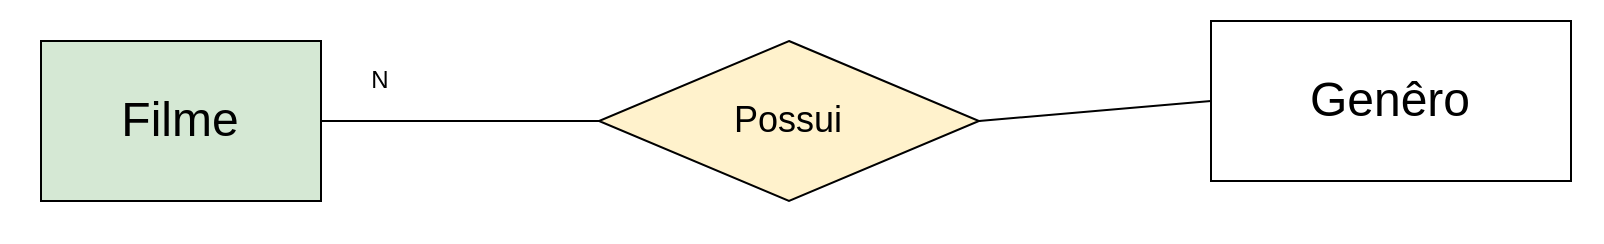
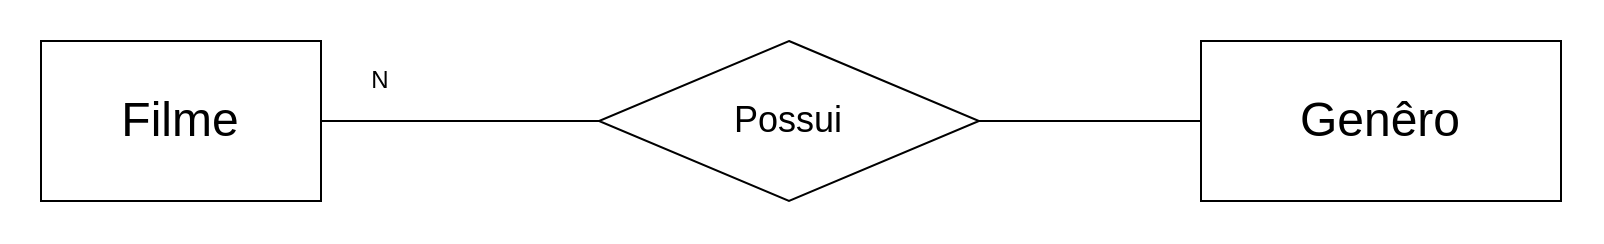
  <mxCell id="0" />
  <mxCell id="1" parent="0" />
- <mxCell id="2" value="&lt;div&gt;&lt;font style=&quot;font-size: 24px&quot;&gt;Filme&lt;/font&gt;&lt;/div&gt;" style="rounded=0;whiteSpace=wrap;html=1;fillColor=#d5e8d4;" vertex="1" parent="1"><mxGeometry x="20" y="20" width="140" height="80" as="geometry" /></mxCell>
- <mxCell id="3" value="&lt;font style=&quot;font-size: 24px&quot;&gt;Genêro&lt;/font&gt;" style="rounded=0;whiteSpace=wrap;html=1;" vertex="1" parent="1"><mxGeometry x="605" y="10" width="180" height="80" as="geometry" /></mxCell>
- <mxCell id="4" value="&lt;div&gt;&lt;font style=&quot;font-size: 18px&quot;&gt;Possui&lt;/font&gt;&lt;/div&gt;" style="rhombus;whiteSpace=wrap;html=1;fillColor=#fff2cc;" vertex="1" parent="1"><mxGeometry x="299" y="20" width="190" height="80" as="geometry" /></mxCell>
+ <mxCell id="2" value="&lt;div&gt;&lt;font style=&quot;font-size: 24px&quot;&gt;Filme&lt;/font&gt;&lt;/div&gt;" style="rounded=0;whiteSpace=wrap;html=1;" vertex="1" parent="1"><mxGeometry x="20" y="20" width="140" height="80" as="geometry" /></mxCell>
+ <mxCell id="3" value="&lt;font style=&quot;font-size: 24px&quot;&gt;Genêro&lt;/font&gt;" style="rounded=0;whiteSpace=wrap;html=1;" vertex="1" parent="1"><mxGeometry x="600" y="20" width="180" height="80" as="geometry" /></mxCell>
+ <mxCell id="4" value="&lt;div&gt;&lt;font style=&quot;font-size: 18px&quot;&gt;Possui&lt;/font&gt;&lt;/div&gt;" style="rhombus;whiteSpace=wrap;html=1;" vertex="1" parent="1"><mxGeometry x="299" y="20" width="190" height="80" as="geometry" /></mxCell>
  <mxCell id="5" value="" style="endArrow=none;html=1;entryX=0;entryY=0.5;entryDx=0;entryDy=0;" edge="1" parent="1" target="4"><mxGeometry width="50" height="50" relative="1" as="geometry"><mxPoint x="160" y="60" as="sourcePoint" /><mxPoint x="210" y="10" as="targetPoint" /></mxGeometry></mxCell>
  <mxCell id="6" value="" style="endArrow=none;html=1;entryX=0;entryY=0.5;entryDx=0;entryDy=0;" edge="1" parent="1" target="3"><mxGeometry width="50" height="50" relative="1" as="geometry"><mxPoint x="489" y="60" as="sourcePoint" /><mxPoint x="539" y="10" as="targetPoint" /></mxGeometry></mxCell>
  <mxCell id="7" value="N" style="text;html=1;strokeColor=none;fillColor=none;align=center;verticalAlign=middle;whiteSpace=wrap;rounded=0;" vertex="1" parent="1"><mxGeometry x="170" y="30" width="40" height="20" as="geometry" /></mxCell>
